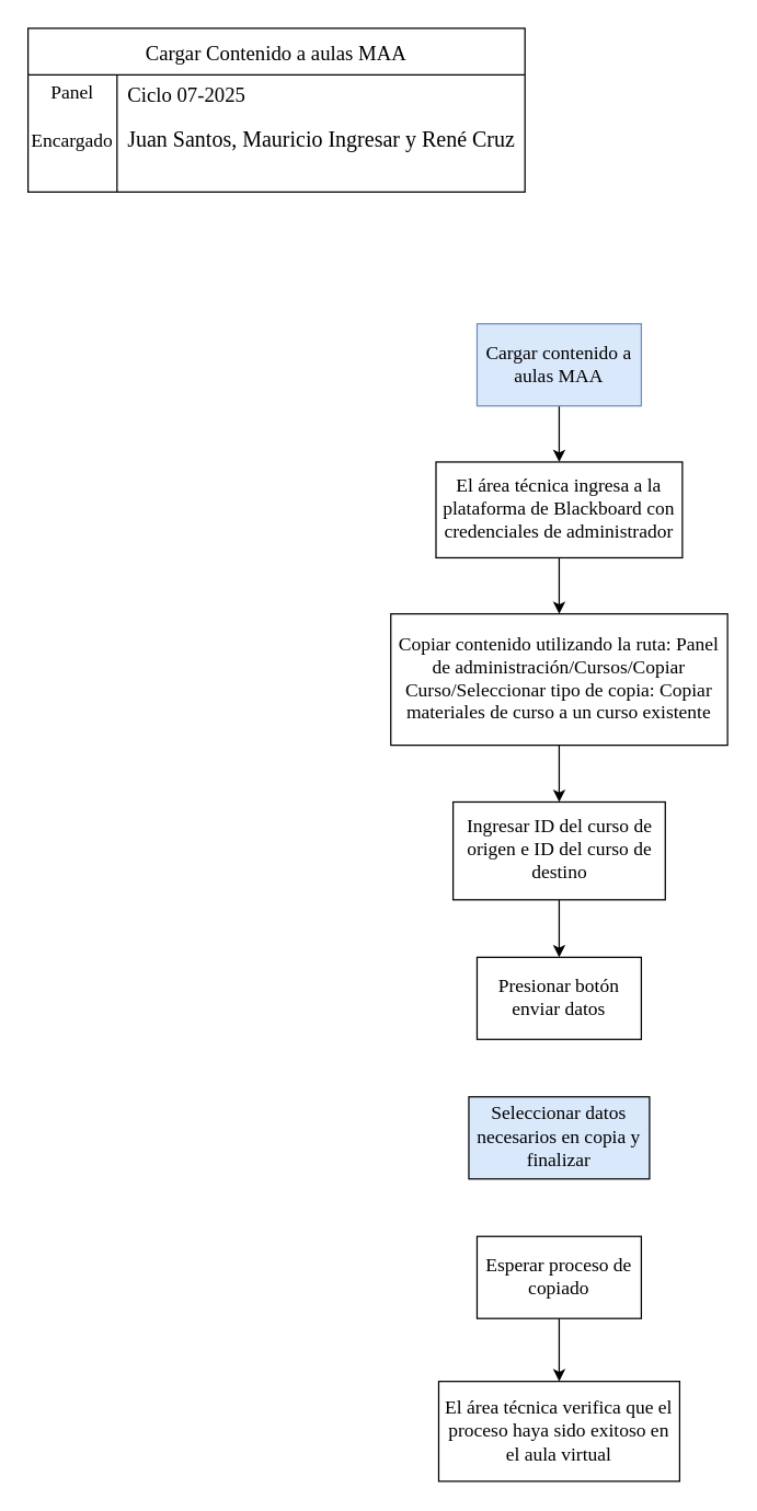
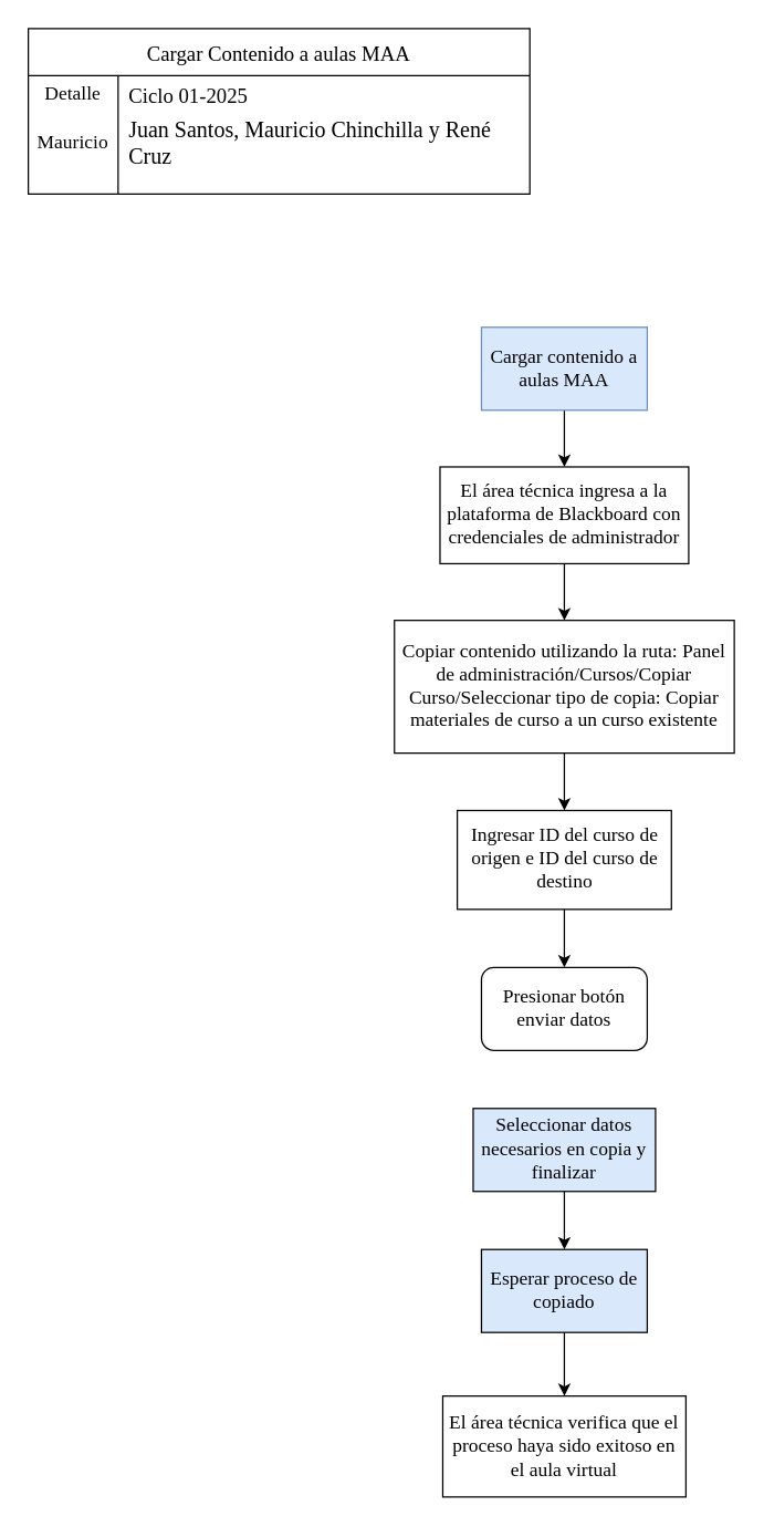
  <mxCell id="0" />
  <mxCell id="1" parent="0" />
  <mxCell id="2" value="Cargar Contenido a aulas MAA" style="shape=table;startSize=34;container=1;collapsible=0;childLayout=tableLayout;fixedRows=1;rowLines=0;fontStyle=0;fontSize=15;fontFamily=Times New Roman;" vertex="1" parent="1"><mxGeometry x="20" y="20" width="363" height="119.75" as="geometry" /></mxCell>
  <mxCell id="3" value="" style="shape=tableRow;horizontal=0;startSize=0;swimlaneHead=0;swimlaneBody=0;top=0;left=0;bottom=0;right=0;collapsible=0;dropTarget=0;fillColor=none;points=[[0,0.5],[1,0.5]];portConstraint=eastwest;strokeColor=inherit;fontSize=16;fontFamily=Times New Roman;" vertex="1" parent="2"><mxGeometry y="34" width="363" height="27" as="geometry" /></mxCell>
- <mxCell id="4" value="&lt;font style=&quot;font-size: 14px;&quot;&gt;Panel&lt;/font&gt;&lt;div&gt;&lt;br&gt;&lt;/div&gt;" style="shape=partialRectangle;html=1;whiteSpace=wrap;connectable=0;fillColor=none;top=0;left=0;bottom=0;right=0;overflow=hidden;pointerEvents=1;strokeColor=inherit;fontSize=16;fontFamily=Times New Roman;" vertex="1" parent="3"><mxGeometry width="65" height="27" as="geometry"><mxRectangle width="65" height="27" as="alternateBounds" /></mxGeometry></mxCell>
- <mxCell id="5" value="&lt;font style=&quot;font-size: 15px;&quot;&gt;Ciclo 07-2025&lt;/font&gt;" style="shape=partialRectangle;html=1;whiteSpace=wrap;connectable=0;fillColor=none;top=0;left=0;bottom=0;right=0;align=left;spacingLeft=6;overflow=hidden;strokeColor=inherit;fontSize=16;fontFamily=Times New Roman;" vertex="1" parent="3"><mxGeometry x="65" width="298" height="27" as="geometry"><mxRectangle width="298" height="27" as="alternateBounds" /></mxGeometry></mxCell>
+ <mxCell id="4" value="&lt;font style=&quot;font-size: 14px;&quot;&gt;Detalle&lt;/font&gt;&lt;div&gt;&lt;br&gt;&lt;/div&gt;" style="shape=partialRectangle;html=1;whiteSpace=wrap;connectable=0;fillColor=none;top=0;left=0;bottom=0;right=0;overflow=hidden;pointerEvents=1;strokeColor=inherit;fontSize=16;fontFamily=Times New Roman;" vertex="1" parent="3"><mxGeometry width="65" height="27" as="geometry"><mxRectangle width="65" height="27" as="alternateBounds" /></mxGeometry></mxCell>
+ <mxCell id="5" value="&lt;font style=&quot;font-size: 15px;&quot;&gt;Ciclo 01-2025&lt;/font&gt;" style="shape=partialRectangle;html=1;whiteSpace=wrap;connectable=0;fillColor=none;top=0;left=0;bottom=0;right=0;align=left;spacingLeft=6;overflow=hidden;strokeColor=inherit;fontSize=16;fontFamily=Times New Roman;" vertex="1" parent="3"><mxGeometry x="65" width="298" height="27" as="geometry"><mxRectangle width="298" height="27" as="alternateBounds" /></mxGeometry></mxCell>
  <mxCell id="6" value="" style="shape=tableRow;horizontal=0;startSize=0;swimlaneHead=0;swimlaneBody=0;top=0;left=0;bottom=0;right=0;collapsible=0;dropTarget=0;fillColor=none;points=[[0,0.5],[1,0.5]];portConstraint=eastwest;strokeColor=inherit;fontSize=16;fontFamily=Times New Roman;" vertex="1" parent="2"><mxGeometry y="61" width="363" height="39" as="geometry" /></mxCell>
- <mxCell id="7" value="&lt;font style=&quot;font-size: 14px;&quot;&gt;Encargado&lt;/font&gt;" style="shape=partialRectangle;html=1;whiteSpace=wrap;connectable=0;fillColor=none;top=0;left=0;bottom=0;right=0;overflow=hidden;strokeColor=inherit;fontSize=16;fontFamily=Times New Roman;" vertex="1" parent="6"><mxGeometry width="65" height="39" as="geometry"><mxRectangle width="65" height="39" as="alternateBounds" /></mxGeometry></mxCell>
- <mxCell id="8" value="Juan Santos, Mauricio Ingresar y René Cruz" style="shape=partialRectangle;html=1;whiteSpace=wrap;connectable=0;fillColor=none;top=0;left=0;bottom=0;right=0;align=left;spacingLeft=6;overflow=hidden;strokeColor=inherit;fontSize=16;fontFamily=Times New Roman;" vertex="1" parent="6"><mxGeometry x="65" width="298" height="39" as="geometry"><mxRectangle width="298" height="39" as="alternateBounds" /></mxGeometry></mxCell>
+ <mxCell id="7" value="&lt;font style=&quot;font-size: 14px;&quot;&gt;Mauricio&lt;/font&gt;" style="shape=partialRectangle;html=1;whiteSpace=wrap;connectable=0;fillColor=none;top=0;left=0;bottom=0;right=0;overflow=hidden;strokeColor=inherit;fontSize=16;fontFamily=Times New Roman;" vertex="1" parent="6"><mxGeometry width="65" height="39" as="geometry"><mxRectangle width="65" height="39" as="alternateBounds" /></mxGeometry></mxCell>
+ <mxCell id="8" value="Juan Santos, Mauricio Chinchilla y René Cruz" style="shape=partialRectangle;html=1;whiteSpace=wrap;connectable=0;fillColor=none;top=0;left=0;bottom=0;right=0;align=left;spacingLeft=6;overflow=hidden;strokeColor=inherit;fontSize=16;fontFamily=Times New Roman;" vertex="1" parent="6"><mxGeometry x="65" width="298" height="39" as="geometry"><mxRectangle width="298" height="39" as="alternateBounds" /></mxGeometry></mxCell>
  <mxCell id="9" value="" style="shape=tableRow;horizontal=0;startSize=0;swimlaneHead=0;swimlaneBody=0;top=0;left=0;bottom=0;right=0;collapsible=0;dropTarget=0;fillColor=none;points=[[0,0.5],[1,0.5]];portConstraint=eastwest;strokeColor=inherit;fontSize=16;fontFamily=Times New Roman;" vertex="1" parent="2"><mxGeometry y="100" width="363" height="20" as="geometry" /></mxCell>
  <mxCell id="10" value="" style="shape=partialRectangle;html=1;whiteSpace=wrap;connectable=0;fillColor=none;top=0;left=0;bottom=0;right=0;overflow=hidden;strokeColor=inherit;fontSize=16;fontFamily=Times New Roman;" vertex="1" parent="9"><mxGeometry width="65" height="20" as="geometry"><mxRectangle width="65" height="20" as="alternateBounds" /></mxGeometry></mxCell>
  <mxCell id="11" value="" style="shape=partialRectangle;html=1;whiteSpace=wrap;connectable=0;fillColor=none;top=0;left=0;bottom=0;right=0;align=left;spacingLeft=6;overflow=hidden;strokeColor=inherit;fontSize=16;fontFamily=Times New Roman;" vertex="1" parent="9"><mxGeometry x="65" width="298" height="20" as="geometry"><mxRectangle width="298" height="20" as="alternateBounds" /></mxGeometry></mxCell>
  <mxCell id="12" value="" style="edgeStyle=orthogonalEdgeStyle;rounded=0;orthogonalLoop=1;jettySize=auto;html=1;" edge="1" parent="1" source="13" target="15"><mxGeometry relative="1" as="geometry" /></mxCell>
  <mxCell id="13" value="&lt;font style=&quot;font-size: 14px;&quot;&gt;Cargar contenido a aulas MAA&lt;/font&gt;" style="rounded=0;whiteSpace=wrap;html=1;fontFamily=Times New Roman;fillColor=#dae8fc;strokeColor=#6c8ebf;" vertex="1" parent="1"><mxGeometry x="348" y="236" width="120" height="60" as="geometry" /></mxCell>
  <mxCell id="14" value="" style="edgeStyle=orthogonalEdgeStyle;rounded=0;orthogonalLoop=1;jettySize=auto;html=1;" edge="1" parent="1" source="15" target="17"><mxGeometry relative="1" as="geometry" /></mxCell>
  <mxCell id="15" value="&lt;font style=&quot;font-size: 14px;&quot;&gt;El área técnica ingresa a la plataforma de Blackboard con credenciales de administrador&lt;/font&gt;" style="whiteSpace=wrap;html=1;fontFamily=Times New Roman;rounded=0;" vertex="1" parent="1"><mxGeometry x="318" y="337" width="180" height="70" as="geometry" /></mxCell>
  <mxCell id="16" value="" style="edgeStyle=orthogonalEdgeStyle;rounded=0;orthogonalLoop=1;jettySize=auto;html=1;" edge="1" parent="1" source="17" target="19"><mxGeometry relative="1" as="geometry" /></mxCell>
  <mxCell id="17" value="&lt;font style=&quot;font-size: 14px;&quot;&gt;Copiar contenido utilizando la ruta: Panel de administración/Cursos/Copiar Curso/Seleccionar tipo de copia: Copiar materiales de curso a un curso existente&lt;/font&gt;" style="whiteSpace=wrap;html=1;fontFamily=Times New Roman;rounded=0;" vertex="1" parent="1"><mxGeometry x="285" y="448" width="246" height="96" as="geometry" /></mxCell>
  <mxCell id="18" value="" style="edgeStyle=orthogonalEdgeStyle;rounded=0;orthogonalLoop=1;jettySize=auto;html=1;" edge="1" parent="1" source="19" target="20"><mxGeometry relative="1" as="geometry" /></mxCell>
  <mxCell id="19" value="&lt;font style=&quot;font-size: 14px;&quot;&gt;Ingresar ID del curso de origen e ID del curso de destino&lt;/font&gt;" style="whiteSpace=wrap;html=1;fontFamily=Times New Roman;rounded=0;" vertex="1" parent="1"><mxGeometry x="330.5" y="585.5" width="155" height="71.5" as="geometry" /></mxCell>
- <mxCell id="20" value="&lt;font style=&quot;font-size: 14px;&quot;&gt;Presionar botón enviar datos&lt;/font&gt;" style="whiteSpace=wrap;html=1;fontFamily=Times New Roman;rounded=0;" vertex="1" parent="1"><mxGeometry x="348" y="699" width="120" height="60" as="geometry" /></mxCell>
+ <mxCell id="20" value="&lt;font style=&quot;font-size: 14px;&quot;&gt;Presionar botón enviar datos&lt;/font&gt;" style="whiteSpace=wrap;html=1;fontFamily=Times New Roman;rounded=1;" vertex="1" parent="1"><mxGeometry x="348" y="699" width="120" height="60" as="geometry" /></mxCell>
+ <mxCell id="21" value="" style="edgeStyle=orthogonalEdgeStyle;rounded=0;orthogonalLoop=1;jettySize=auto;html=1;" edge="1" parent="1" source="22" target="24"><mxGeometry relative="1" as="geometry" /></mxCell>
  <mxCell id="22" value="&lt;font style=&quot;font-size: 14px;&quot;&gt;Seleccionar datos necesarios en copia y finalizar&lt;/font&gt;" style="whiteSpace=wrap;html=1;fontFamily=Times New Roman;rounded=0;fillColor=#dae8fc;" vertex="1" parent="1"><mxGeometry x="342" y="801" width="132" height="60" as="geometry" /></mxCell>
  <mxCell id="23" value="" style="edgeStyle=orthogonalEdgeStyle;rounded=0;orthogonalLoop=1;jettySize=auto;html=1;" edge="1" parent="1" source="24" target="25"><mxGeometry relative="1" as="geometry" /></mxCell>
- <mxCell id="24" value="&lt;font style=&quot;font-size: 14px;&quot;&gt;Esperar proceso de copiado&lt;/font&gt;" style="whiteSpace=wrap;html=1;fontFamily=Times New Roman;rounded=0;" vertex="1" parent="1"><mxGeometry x="348" y="903" width="120" height="60" as="geometry" /></mxCell>
+ <mxCell id="24" value="&lt;font style=&quot;font-size: 14px;&quot;&gt;Esperar proceso de copiado&lt;/font&gt;" style="whiteSpace=wrap;html=1;fontFamily=Times New Roman;rounded=0;fillColor=#dae8fc;" vertex="1" parent="1"><mxGeometry x="348" y="903" width="120" height="60" as="geometry" /></mxCell>
  <mxCell id="25" value="&lt;font style=&quot;font-size: 14px;&quot;&gt;El área técnica verifica que el proceso haya sido exitoso en el aula virtual&lt;/font&gt;" style="whiteSpace=wrap;html=1;fontFamily=Times New Roman;rounded=0;" vertex="1" parent="1"><mxGeometry x="320" y="1009" width="176" height="73" as="geometry" /></mxCell>
